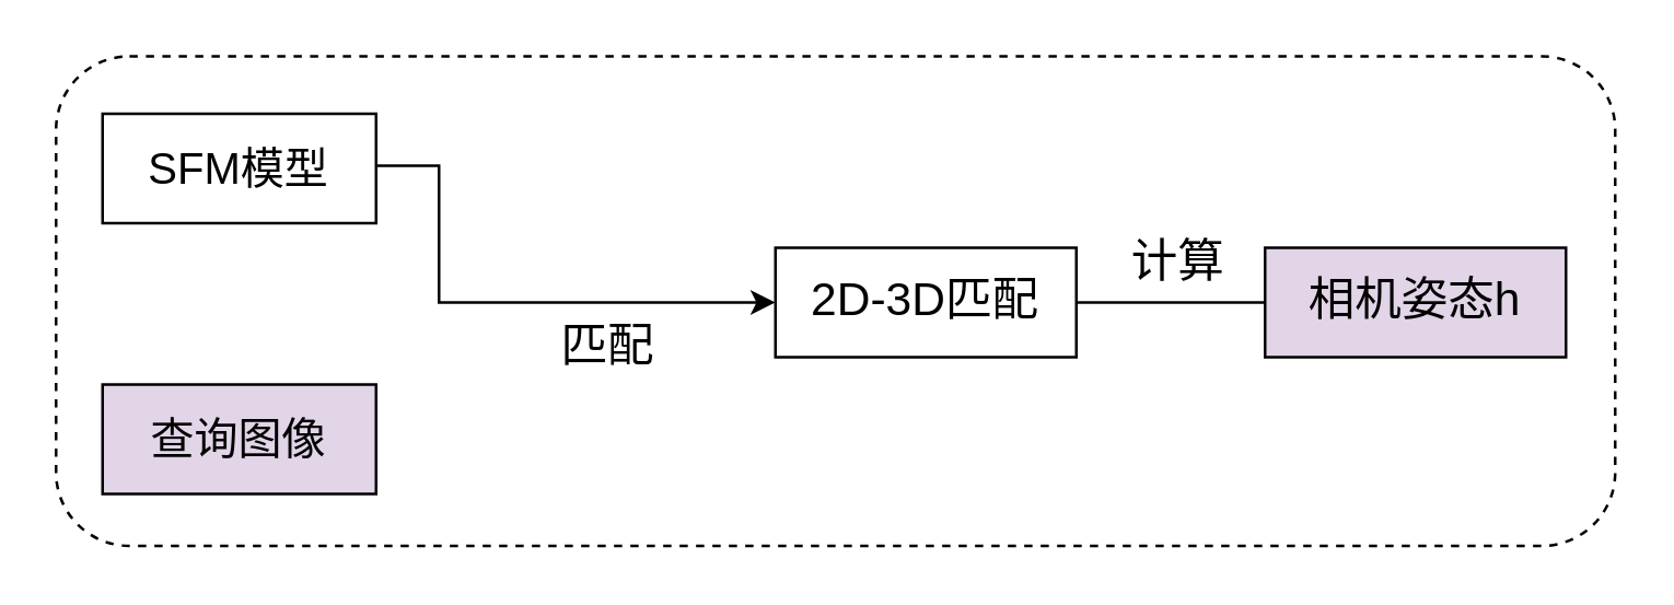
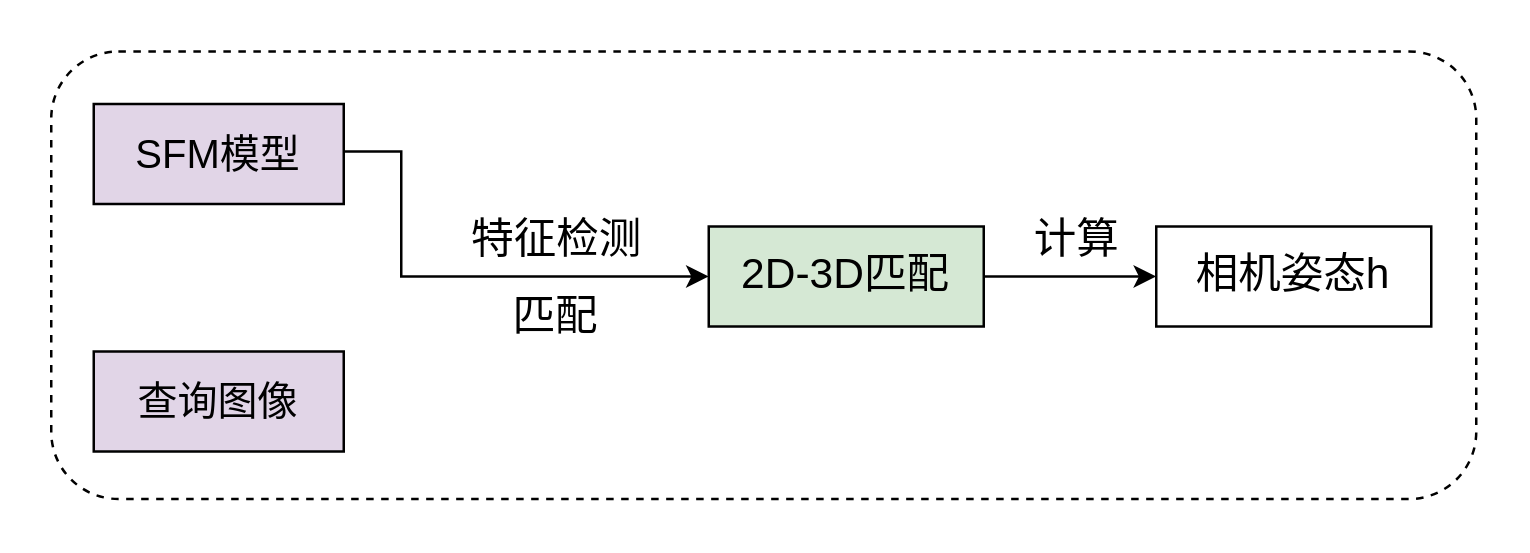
  <mxCell id="0" />
  <mxCell id="1" parent="0" />
  <mxCell id="2" value="" style="rounded=1;whiteSpace=wrap;html=1;fillColor=none;dashed=1;" vertex="1" parent="1"><mxGeometry x="20" y="20" width="570" height="179" as="geometry" /></mxCell>
  <mxCell id="3" style="edgeStyle=orthogonalEdgeStyle;rounded=0;orthogonalLoop=1;jettySize=auto;html=1;exitX=1;exitY=0.5;exitDx=0;exitDy=0;entryX=0;entryY=0.5;entryDx=0;entryDy=0;" edge="1" parent="1" target="6"><mxGeometry relative="1" as="geometry"><mxPoint x="200" y="150" as="targetPoint" /><mxPoint x="120" y="62.5" as="sourcePoint" /><Array as="points"><mxPoint x="160" y="60" /><mxPoint x="160" y="110" /></Array></mxGeometry></mxCell>
  <mxCell id="4" value="&lt;font style=&quot;font-size: 16px&quot;&gt;查询图像&lt;/font&gt;" style="rounded=0;whiteSpace=wrap;html=1;fillColor=#e1d5e7;" vertex="1" parent="1"><mxGeometry x="37" y="140" width="100" height="40" as="geometry" /></mxCell>
- <mxCell id="5" style="edgeStyle=orthogonalEdgeStyle;rounded=0;orthogonalLoop=1;jettySize=auto;html=1;entryX=0;entryY=0.5;entryDx=0;entryDy=0;endArrow=none;" edge="1" parent="1" source="6" target="7"><mxGeometry relative="1" as="geometry"><mxPoint x="560" y="130" as="targetPoint" /></mxGeometry></mxCell>
- <mxCell id="6" value="&lt;font style=&quot;font-size: 17px&quot;&gt;2D-3D匹配&lt;/font&gt;" style="rounded=0;whiteSpace=wrap;html=1;" vertex="1" parent="1"><mxGeometry x="283" y="90" width="110" height="40" as="geometry" /></mxCell>
- <mxCell id="7" value="&lt;font style=&quot;font-size: 17px&quot;&gt;相机姿态h&lt;/font&gt;" style="rounded=0;whiteSpace=wrap;html=1;fillColor=#e1d5e7;" vertex="1" parent="1"><mxGeometry x="462" y="90" width="110" height="40" as="geometry" /></mxCell>
+ <mxCell id="5" style="edgeStyle=orthogonalEdgeStyle;rounded=0;orthogonalLoop=1;jettySize=auto;html=1;entryX=0;entryY=0.5;entryDx=0;entryDy=0;" edge="1" parent="1" source="6" target="7"><mxGeometry relative="1" as="geometry"><mxPoint x="560" y="130" as="targetPoint" /></mxGeometry></mxCell>
+ <mxCell id="6" value="&lt;font style=&quot;font-size: 17px&quot;&gt;2D-3D匹配&lt;/font&gt;" style="rounded=0;whiteSpace=wrap;html=1;fillColor=#d5e8d4;" vertex="1" parent="1"><mxGeometry x="283" y="90" width="110" height="40" as="geometry" /></mxCell>
+ <mxCell id="7" value="&lt;font style=&quot;font-size: 17px&quot;&gt;相机姿态h&lt;/font&gt;" style="rounded=0;whiteSpace=wrap;html=1;" vertex="1" parent="1"><mxGeometry x="462" y="90" width="110" height="40" as="geometry" /></mxCell>
+ <mxCell id="8" value="&lt;font style=&quot;font-size: 17px&quot;&gt;特征检测&lt;/font&gt;" style="text;html=1;align=center;verticalAlign=middle;resizable=0;points=[];autosize=1;strokeColor=none;" vertex="1" parent="1"><mxGeometry x="182" y="86" width="80" height="20" as="geometry" /></mxCell>
  <mxCell id="9" value="&lt;font style=&quot;font-size: 17px&quot;&gt;计算&lt;/font&gt;" style="text;html=1;align=center;verticalAlign=middle;resizable=0;points=[];autosize=1;strokeColor=none;" vertex="1" parent="1"><mxGeometry x="405" y="86" width="50" height="20" as="geometry" /></mxCell>
- <mxCell id="10" value="&lt;font style=&quot;font-size: 16px&quot;&gt;SFM模型&lt;/font&gt;" style="rounded=0;whiteSpace=wrap;html=1;" vertex="1" parent="1"><mxGeometry x="37" y="41" width="100" height="40" as="geometry" /></mxCell>
+ <mxCell id="10" value="&lt;font style=&quot;font-size: 16px&quot;&gt;SFM模型&lt;/font&gt;" style="rounded=0;whiteSpace=wrap;html=1;fillColor=#e1d5e7;" vertex="1" parent="1"><mxGeometry x="37" y="41" width="100" height="40" as="geometry" /></mxCell>
  <mxCell id="11" value="&lt;font style=&quot;font-size: 17px&quot;&gt;匹配&lt;/font&gt;" style="text;html=1;strokeColor=none;fillColor=none;align=center;verticalAlign=middle;whiteSpace=wrap;rounded=0;" vertex="1" parent="1"><mxGeometry x="202" y="117" width="40" height="20" as="geometry" /></mxCell>
